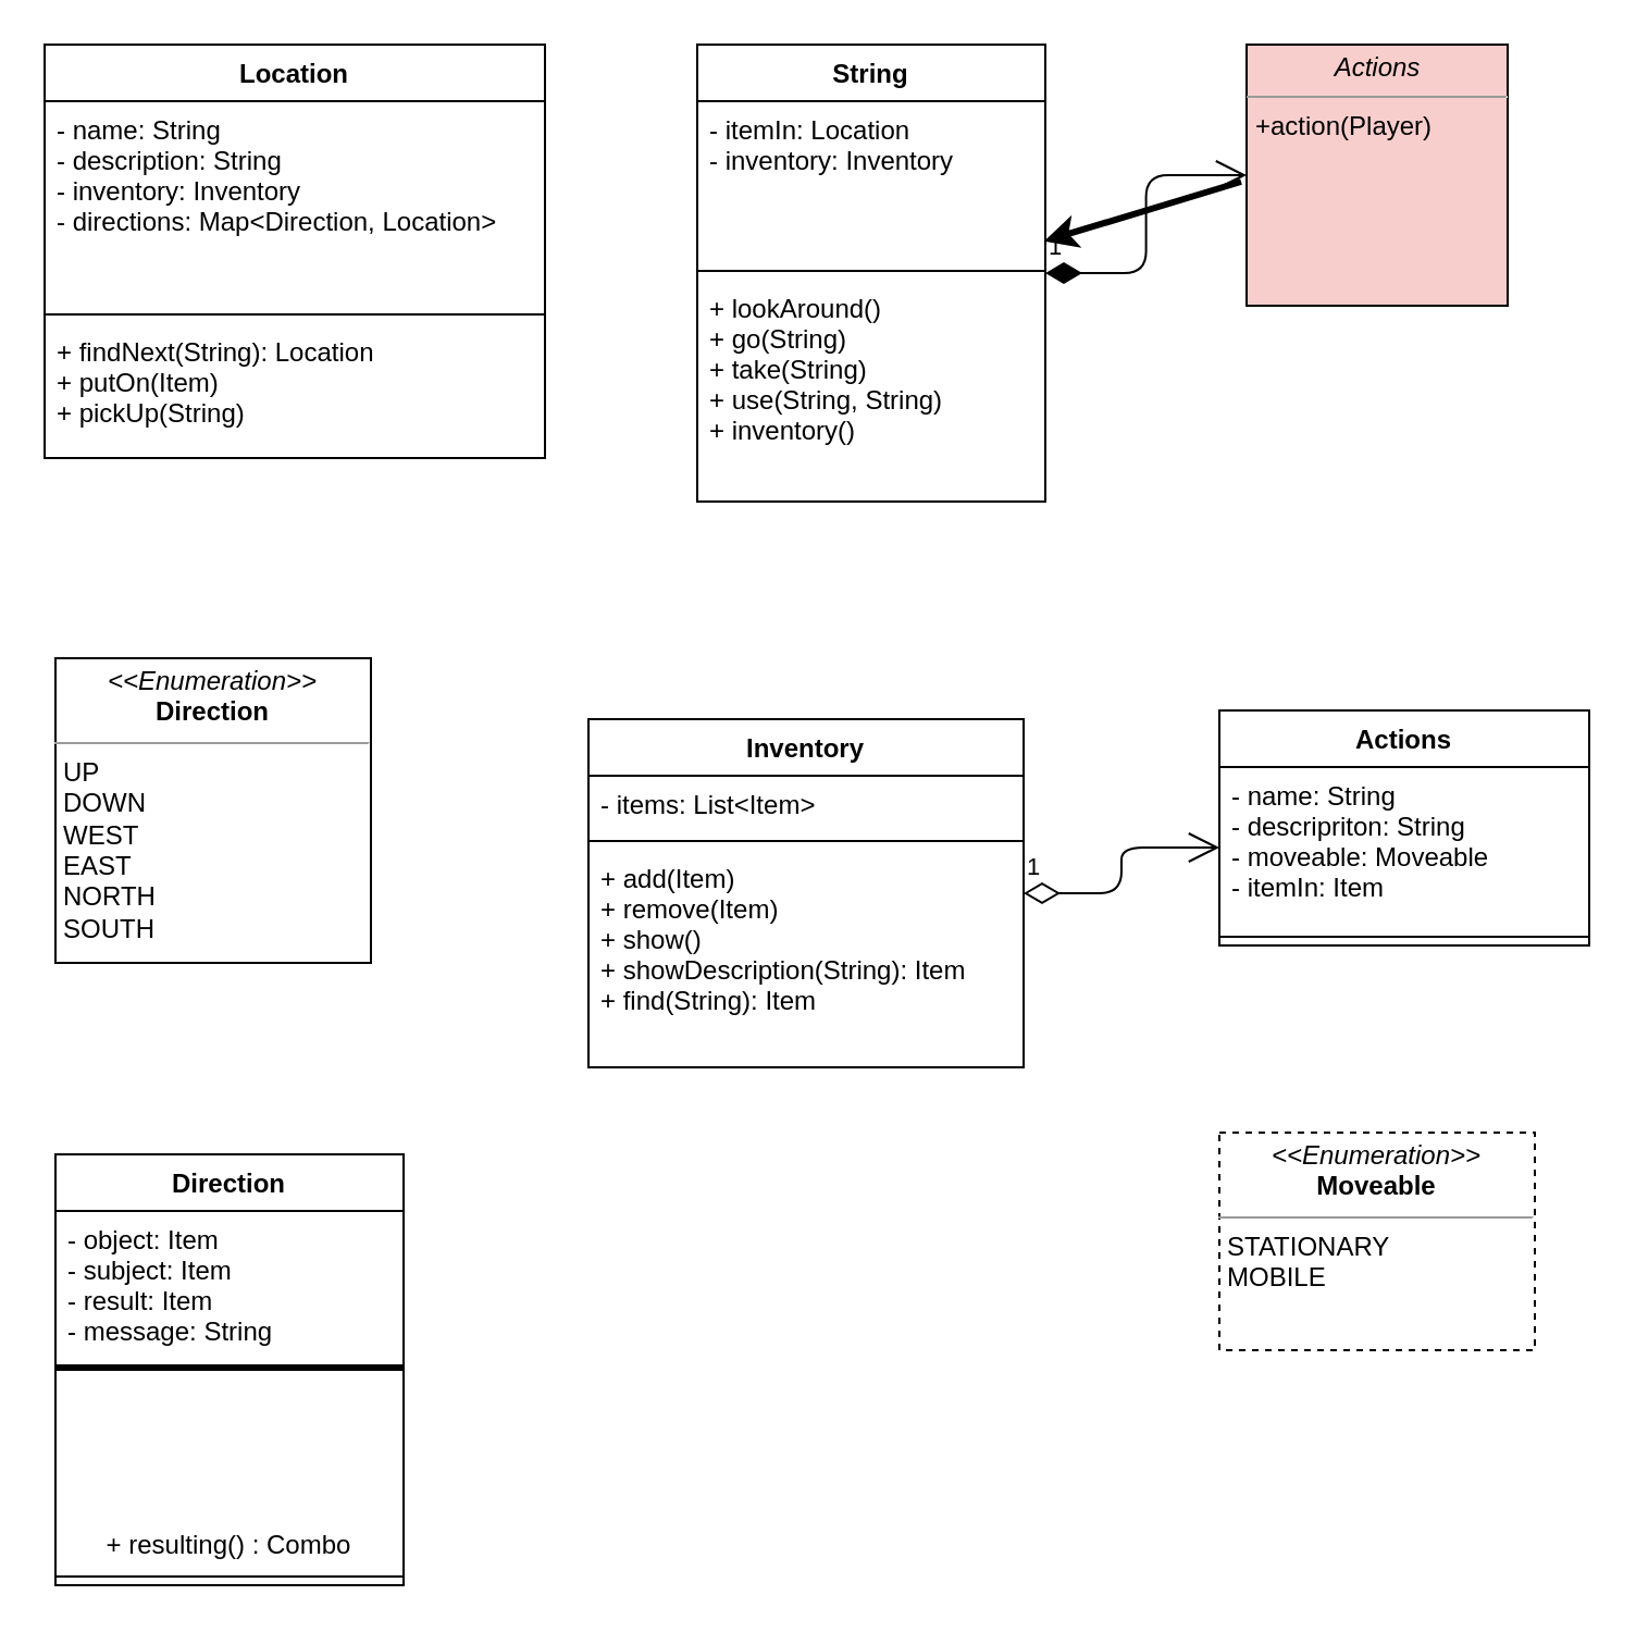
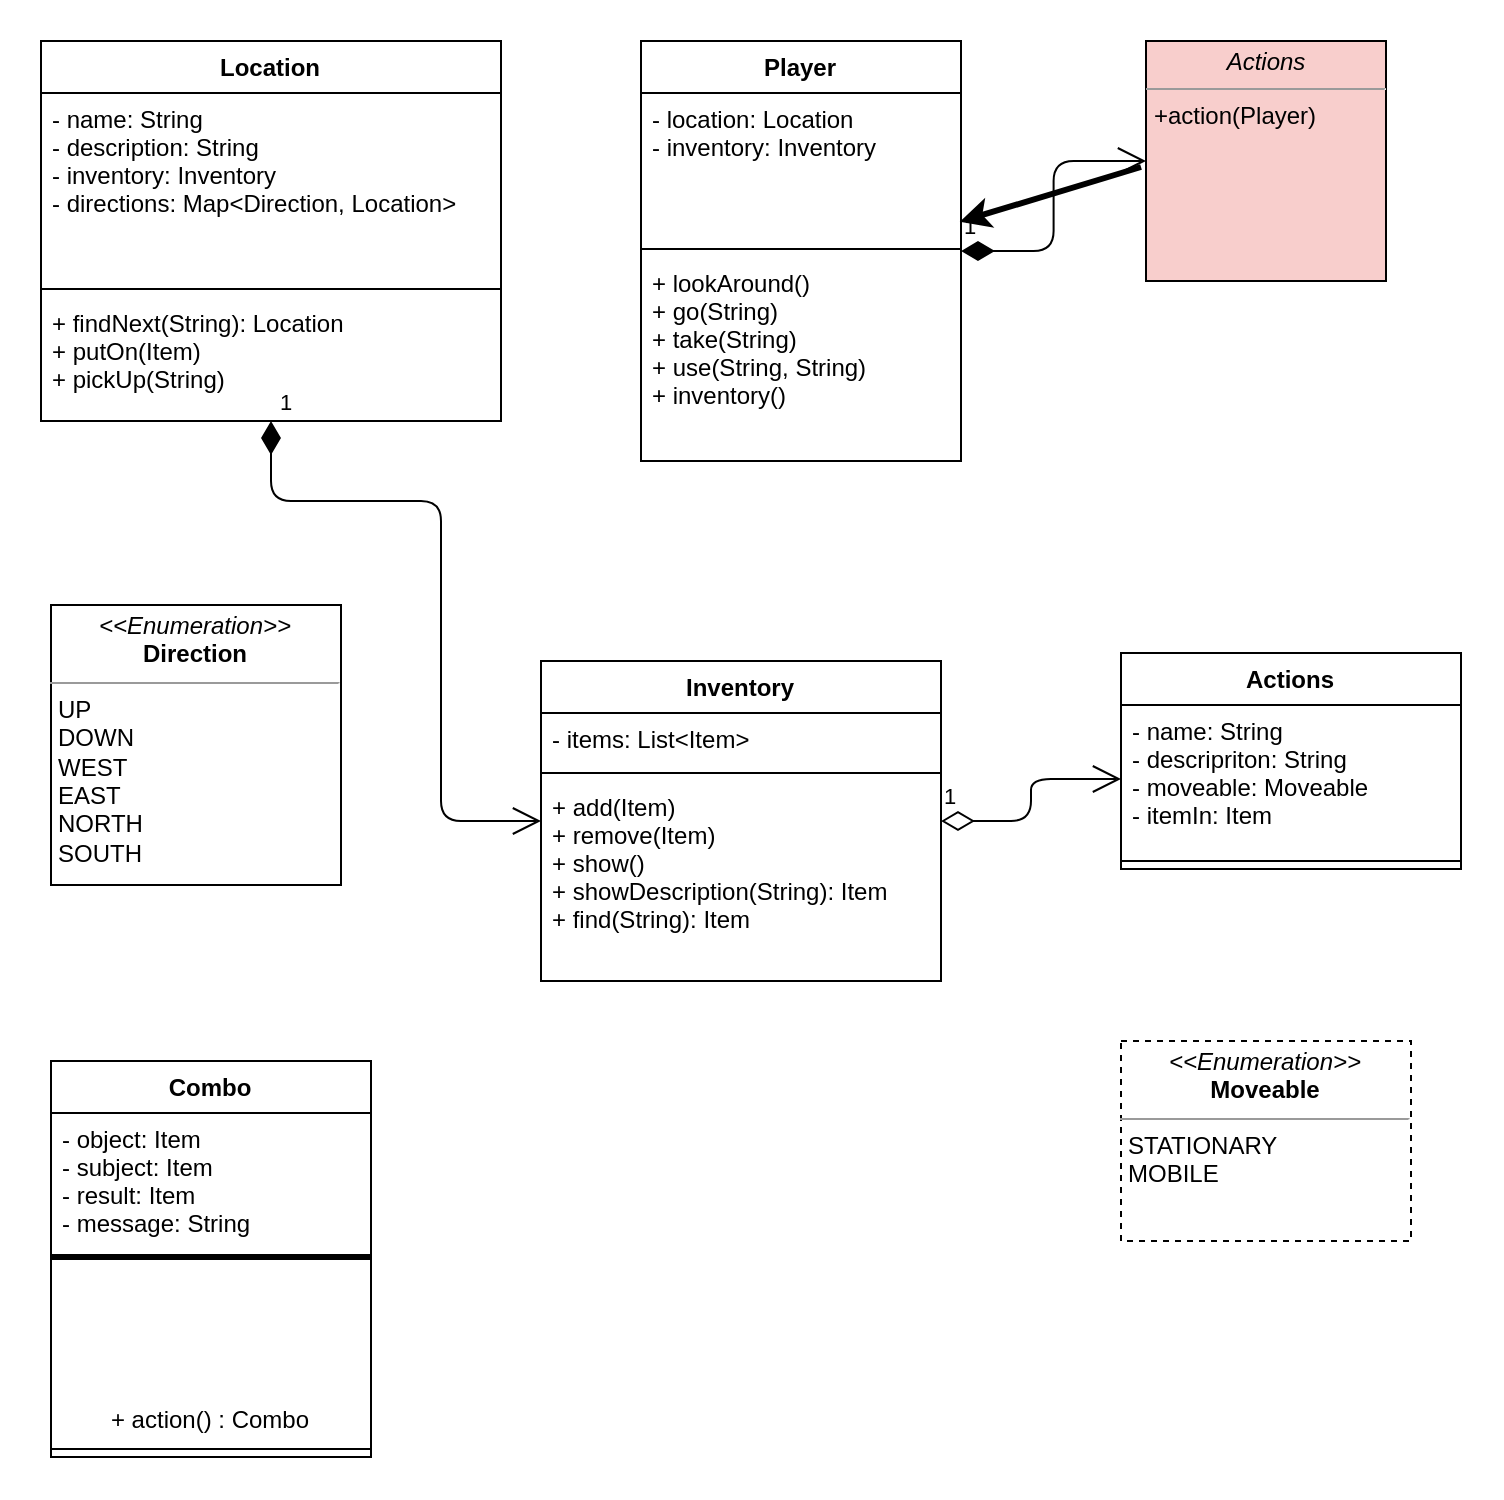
  <mxCell id="0" />
  <mxCell id="1" parent="0" />
  <mxCell id="2" value="Location" style="swimlane;fontStyle=1;align=center;verticalAlign=top;childLayout=stackLayout;horizontal=1;startSize=26;horizontalStack=0;resizeParent=1;resizeParentMax=0;resizeLast=0;collapsible=1;marginBottom=0;swimlaneFillColor=#ffffff;" vertex="1" parent="1"><mxGeometry x="20" y="20" width="230" height="190" as="geometry" /></mxCell>
  <mxCell id="3" value="- name: String&#10;- description: String&#10;- inventory: Inventory&#10;- directions: Map&lt;Direction, Location&gt;&#10;" style="text;strokeColor=none;fillColor=none;align=left;verticalAlign=top;spacingLeft=4;spacingRight=4;overflow=hidden;rotatable=0;points=[[0,0.5],[1,0.5]];portConstraint=eastwest;" vertex="1" parent="2"><mxGeometry y="26" width="230" height="94" as="geometry" /></mxCell>
  <mxCell id="4" value="" style="line;strokeWidth=1;fillColor=none;align=left;verticalAlign=middle;spacingTop=-1;spacingLeft=3;spacingRight=3;rotatable=0;labelPosition=right;points=[];portConstraint=eastwest;" vertex="1" parent="2"><mxGeometry y="120" width="230" height="8" as="geometry" /></mxCell>
  <mxCell id="5" value="+ findNext(String): Location&#10;+ putOn(Item)&#10;+ pickUp(String)&#10;" style="text;strokeColor=none;fillColor=none;align=left;verticalAlign=top;spacingLeft=4;spacingRight=4;overflow=hidden;rotatable=0;points=[[0,0.5],[1,0.5]];portConstraint=eastwest;" vertex="1" parent="2"><mxGeometry y="128" width="230" height="62" as="geometry" /></mxCell>
  <mxCell id="6" value="Actions" style="swimlane;fontStyle=1;align=center;verticalAlign=top;childLayout=stackLayout;horizontal=1;startSize=26;horizontalStack=0;resizeParent=1;resizeParentMax=0;resizeLast=0;collapsible=1;marginBottom=0;swimlaneFillColor=#ffffff;" vertex="1" parent="1"><mxGeometry x="560" y="326" width="170" height="108" as="geometry" /></mxCell>
  <mxCell id="7" value="- name: String&#10;- descripriton: String&#10;- moveable: Moveable&#10;- itemIn: Item" style="text;strokeColor=none;fillColor=none;align=left;verticalAlign=top;spacingLeft=4;spacingRight=4;overflow=hidden;rotatable=0;points=[[0,0.5],[1,0.5]];portConstraint=eastwest;" vertex="1" parent="6"><mxGeometry y="26" width="170" height="74" as="geometry" /></mxCell>
  <mxCell id="8" value="" style="line;strokeWidth=1;fillColor=none;align=left;verticalAlign=middle;spacingTop=-1;spacingLeft=3;spacingRight=3;rotatable=0;labelPosition=right;points=[];portConstraint=eastwest;" vertex="1" parent="6"><mxGeometry y="100" width="170" height="8" as="geometry" /></mxCell>
  <mxCell id="9" value="1" style="endArrow=open;html=1;endSize=12;startArrow=diamondThin;startSize=14;startFill=0;edgeStyle=orthogonalEdgeStyle;align=left;verticalAlign=bottom;" edge="1" parent="1" source="14" target="7"><mxGeometry x="-1" y="3" relative="1" as="geometry"><mxPoint x="20" y="250" as="sourcePoint" /><mxPoint x="180" y="250" as="targetPoint" /></mxGeometry></mxCell>
- <mxCell id="10" value="String" style="swimlane;fontStyle=1;align=center;verticalAlign=top;childLayout=stackLayout;horizontal=1;startSize=26;horizontalStack=0;resizeParent=1;resizeParentMax=0;resizeLast=0;collapsible=1;marginBottom=0;swimlaneFillColor=#ffffff;" vertex="1" parent="1"><mxGeometry x="320" y="20" width="160" height="210" as="geometry" /></mxCell>
- <mxCell id="11" value="- itemIn: Location&#10;- inventory: Inventory" style="text;strokeColor=none;fillColor=none;align=left;verticalAlign=top;spacingLeft=4;spacingRight=4;overflow=hidden;rotatable=0;points=[[0,0.5],[1,0.5]];portConstraint=eastwest;" vertex="1" parent="10"><mxGeometry y="26" width="160" height="74" as="geometry" /></mxCell>
+ <mxCell id="10" value="Player" style="swimlane;fontStyle=1;align=center;verticalAlign=top;childLayout=stackLayout;horizontal=1;startSize=26;horizontalStack=0;resizeParent=1;resizeParentMax=0;resizeLast=0;collapsible=1;marginBottom=0;swimlaneFillColor=#ffffff;" vertex="1" parent="1"><mxGeometry x="320" y="20" width="160" height="210" as="geometry" /></mxCell>
+ <mxCell id="11" value="- location: Location&#10;- inventory: Inventory" style="text;strokeColor=none;fillColor=none;align=left;verticalAlign=top;spacingLeft=4;spacingRight=4;overflow=hidden;rotatable=0;points=[[0,0.5],[1,0.5]];portConstraint=eastwest;" vertex="1" parent="10"><mxGeometry y="26" width="160" height="74" as="geometry" /></mxCell>
  <mxCell id="12" value="" style="line;strokeWidth=1;fillColor=none;align=left;verticalAlign=middle;spacingTop=-1;spacingLeft=3;spacingRight=3;rotatable=0;labelPosition=right;points=[];portConstraint=eastwest;" vertex="1" parent="10"><mxGeometry y="100" width="160" height="8" as="geometry" /></mxCell>
  <mxCell id="13" value="+ lookAround()&#10;+ go(String)&#10;+ take(String)&#10;+ use(String, String)&#10;+ inventory()&#10;&#10;" style="text;strokeColor=none;fillColor=none;align=left;verticalAlign=top;spacingLeft=4;spacingRight=4;overflow=hidden;rotatable=0;points=[[0,0.5],[1,0.5]];portConstraint=eastwest;" vertex="1" parent="10"><mxGeometry y="108" width="160" height="102" as="geometry" /></mxCell>
  <mxCell id="14" value="Inventory&#10;" style="swimlane;fontStyle=1;align=center;verticalAlign=top;childLayout=stackLayout;horizontal=1;startSize=26;horizontalStack=0;resizeParent=1;resizeParentMax=0;resizeLast=0;collapsible=1;marginBottom=0;swimlaneFillColor=#ffffff;" vertex="1" parent="1"><mxGeometry x="270" y="330" width="200" height="160" as="geometry" /></mxCell>
  <mxCell id="15" value="- items: List&lt;Item&gt;" style="text;strokeColor=none;fillColor=none;align=left;verticalAlign=top;spacingLeft=4;spacingRight=4;overflow=hidden;rotatable=0;points=[[0,0.5],[1,0.5]];portConstraint=eastwest;" vertex="1" parent="14"><mxGeometry y="26" width="200" height="26" as="geometry" /></mxCell>
  <mxCell id="16" value="" style="line;strokeWidth=1;fillColor=none;align=left;verticalAlign=middle;spacingTop=-1;spacingLeft=3;spacingRight=3;rotatable=0;labelPosition=right;points=[];portConstraint=eastwest;" vertex="1" parent="14"><mxGeometry y="52" width="200" height="8" as="geometry" /></mxCell>
  <mxCell id="17" value="+ add(Item)&#10;+ remove(Item)&#10;+ show()&#10;+ showDescription(String): Item&#10;+ find(String): Item&#10;" style="text;strokeColor=none;fillColor=none;align=left;verticalAlign=top;spacingLeft=4;spacingRight=4;overflow=hidden;rotatable=0;points=[[0,0.5],[1,0.5]];portConstraint=eastwest;" vertex="1" parent="14"><mxGeometry y="60" width="200" height="100" as="geometry" /></mxCell>
- <mxCell id="19" value="Direction" style="swimlane;fontStyle=1;align=center;verticalAlign=top;childLayout=stackLayout;horizontal=1;startSize=26;horizontalStack=0;resizeParent=1;resizeParentMax=0;resizeLast=0;collapsible=1;marginBottom=0;swimlaneFillColor=#ffffff;" vertex="1" parent="1"><mxGeometry x="25" y="530" width="160" height="198" as="geometry"><mxRectangle x="175" y="540" width="70" height="26" as="alternateBounds" /></mxGeometry></mxCell>
+ <mxCell id="18" value="1" style="endArrow=open;html=1;endSize=12;startArrow=diamondThin;startSize=14;startFill=1;edgeStyle=orthogonalEdgeStyle;align=left;verticalAlign=bottom;" edge="1" parent="1" source="2" target="14"><mxGeometry x="-1" y="3" relative="1" as="geometry"><mxPoint x="10" y="510" as="sourcePoint" /><mxPoint x="170" y="510" as="targetPoint" /><Array as="points"><mxPoint x="135" y="250" /><mxPoint x="220" y="250" /><mxPoint x="220" y="410" /></Array></mxGeometry></mxCell>
+ <mxCell id="19" value="Combo" style="swimlane;fontStyle=1;align=center;verticalAlign=top;childLayout=stackLayout;horizontal=1;startSize=26;horizontalStack=0;resizeParent=1;resizeParentMax=0;resizeLast=0;collapsible=1;marginBottom=0;swimlaneFillColor=#ffffff;" vertex="1" parent="1"><mxGeometry x="25" y="530" width="160" height="198" as="geometry"><mxRectangle x="175" y="540" width="70" height="26" as="alternateBounds" /></mxGeometry></mxCell>
  <mxCell id="20" value="- object: Item&#10;- subject: Item&#10;- result: Item&#10;- message: String&#10;&#10;" style="text;strokeColor=none;fillColor=none;align=left;verticalAlign=top;spacingLeft=4;spacingRight=4;overflow=hidden;rotatable=0;points=[[0,0.5],[1,0.5]];portConstraint=eastwest;" vertex="1" parent="19"><mxGeometry y="26" width="160" height="144" as="geometry" /></mxCell>
- <mxCell id="21" value="+ resulting() : Combo" style="text;html=1;strokeColor=none;fillColor=none;align=center;verticalAlign=middle;whiteSpace=wrap;rounded=0;" vertex="1" parent="19"><mxGeometry y="170" width="160" height="20" as="geometry" /></mxCell>
+ <mxCell id="21" value="+ action() : Combo" style="text;html=1;strokeColor=none;fillColor=none;align=center;verticalAlign=middle;whiteSpace=wrap;rounded=0;" vertex="1" parent="19"><mxGeometry y="170" width="160" height="20" as="geometry" /></mxCell>
  <mxCell id="22" value="" style="line;strokeWidth=1;fillColor=none;align=left;verticalAlign=middle;spacingTop=-1;spacingLeft=3;spacingRight=3;rotatable=0;labelPosition=right;points=[];portConstraint=eastwest;" vertex="1" parent="19"><mxGeometry y="190" width="160" height="8" as="geometry" /></mxCell>
  <mxCell id="23" value="" style="endArrow=none;html=1;strokeColor=#000000;strokeWidth=3;entryX=0;entryY=0.5;entryDx=0;entryDy=0;exitX=1;exitY=0.5;exitDx=0;exitDy=0;" edge="1" parent="19" source="20" target="20"><mxGeometry width="50" height="50" relative="1" as="geometry"><mxPoint x="325" y="-140" as="sourcePoint" /><mxPoint x="375" y="-190" as="targetPoint" /><Array as="points" /></mxGeometry></mxCell>
  <mxCell id="24" value="&lt;p style=&quot;margin: 0px ; margin-top: 4px ; text-align: center&quot;&gt;&lt;i&gt;&amp;lt;&amp;lt;Enumeration&amp;gt;&amp;gt;&lt;/i&gt;&lt;br&gt;&lt;b&gt;Direction&lt;/b&gt;&lt;/p&gt;&lt;hr size=&quot;1&quot;&gt;&lt;p style=&quot;margin: 0px ; margin-left: 4px&quot;&gt;UP&lt;br&gt;DOWN&lt;br&gt;WEST&lt;br&gt;EAST&lt;br&gt;NORTH&lt;br&gt;SOUTH&lt;/p&gt;" style="verticalAlign=top;align=left;overflow=fill;fontSize=12;fontFamily=Helvetica;html=1;" vertex="1" parent="1"><mxGeometry x="25" y="302" width="145" height="140" as="geometry" /></mxCell>
  <mxCell id="25" value="1" style="endArrow=open;html=1;endSize=12;startArrow=diamondThin;startSize=14;startFill=1;edgeStyle=orthogonalEdgeStyle;align=left;verticalAlign=bottom;" edge="1" parent="1" source="10" target="27"><mxGeometry x="-1" y="3" relative="1" as="geometry"><mxPoint x="340" y="290" as="sourcePoint" /><mxPoint x="500" y="290" as="targetPoint" /></mxGeometry></mxCell>
  <mxCell id="26" value="&lt;p style=&quot;margin: 0px ; margin-top: 4px ; text-align: center&quot;&gt;&lt;i&gt;&amp;lt;&amp;lt;Enumeration&amp;gt;&amp;gt;&lt;/i&gt;&lt;br&gt;&lt;b&gt;Moveable&lt;/b&gt;&lt;/p&gt;&lt;hr size=&quot;1&quot;&gt;&lt;p style=&quot;margin: 0px ; margin-left: 4px&quot;&gt;STATIONARY&lt;/p&gt;&lt;p style=&quot;margin: 0px ; margin-left: 4px&quot;&gt;MOBILE&lt;br&gt;&lt;/p&gt;" style="verticalAlign=top;align=left;overflow=fill;fontSize=12;fontFamily=Helvetica;html=1;dashed=1;" vertex="1" parent="1"><mxGeometry x="560" y="520" width="145" height="100" as="geometry" /></mxCell>
  <mxCell id="27" value="&lt;p style=&quot;margin: 0px ; margin-top: 4px ; text-align: center&quot;&gt;&lt;i&gt;Actions&lt;/i&gt;&lt;/p&gt;&lt;hr size=&quot;1&quot;&gt;&lt;p style=&quot;margin: 0px ; margin-left: 4px&quot;&gt;+action(Player)&lt;/p&gt;" style="verticalAlign=top;align=left;overflow=fill;fontSize=12;fontFamily=Helvetica;html=1;fillColor=#f8cecc;" vertex="1" parent="1"><mxGeometry x="572.5" y="20" width="120" height="120" as="geometry" /></mxCell>
  <mxCell id="28" value="" style="endArrow=classic;html=1;strokeColor=#000000;strokeWidth=3;entryX=0.996;entryY=0.87;entryDx=0;entryDy=0;entryPerimeter=0;" edge="1" parent="1" target="11"><mxGeometry width="50" height="50" relative="1" as="geometry"><mxPoint x="570" y="83" as="sourcePoint" /><mxPoint x="400" y="340" as="targetPoint" /></mxGeometry></mxCell>
